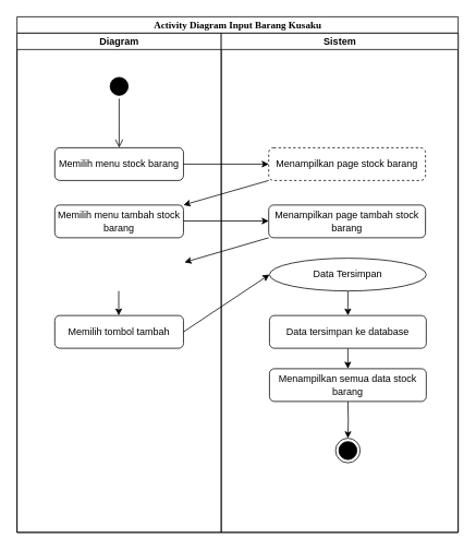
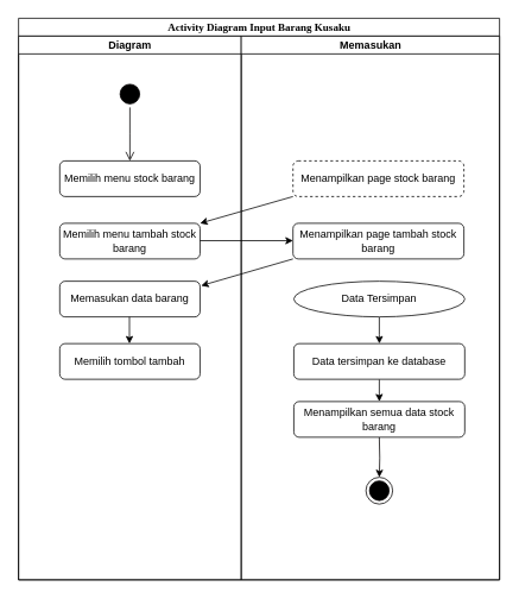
  <mxCell id="0" />
  <mxCell id="1" parent="0" />
  <mxCell id="2" value="Activity Diagram Input Barang Kusaku" style="swimlane;html=1;childLayout=stackLayout;startSize=20;rounded=0;shadow=0;comic=0;labelBackgroundColor=none;strokeWidth=1;fontFamily=Verdana;fontSize=12;align=center;" parent="1" vertex="1"><mxGeometry x="20" y="20" width="540" height="630" as="geometry" /></mxCell>
  <mxCell id="3" value="Diagram" style="swimlane;html=1;startSize=20;" parent="2" vertex="1"><mxGeometry y="20" width="250" height="610" as="geometry" /></mxCell>
  <mxCell id="4" value="" style="ellipse;html=1;shape=startState;fillColor=#000000;strokeColor=#030000;" parent="3" vertex="1"><mxGeometry x="110" y="50" width="30" height="30" as="geometry" /></mxCell>
  <mxCell id="5" value="" style="edgeStyle=orthogonalEdgeStyle;html=1;verticalAlign=bottom;endArrow=open;endSize=8;strokeColor=#030000;rounded=0;" parent="3" source="4" edge="1"><mxGeometry relative="1" as="geometry"><mxPoint x="125" y="140" as="targetPoint" /></mxGeometry></mxCell>
  <mxCell id="6" value="Memilih menu stock barang" style="rounded=1;whiteSpace=wrap;html=1;" parent="3" vertex="1"><mxGeometry x="46.25" y="140" width="157.5" height="40" as="geometry" /></mxCell>
  <mxCell id="7" value="Memilih menu tambah stock barang" style="rounded=1;whiteSpace=wrap;html=1;" parent="3" vertex="1"><mxGeometry x="46.25" y="210" width="157.5" height="40" as="geometry" /></mxCell>
+ <mxCell id="8" value="Memasukan data barang" style="rounded=1;whiteSpace=wrap;html=1;" parent="3" vertex="1"><mxGeometry x="46.25" y="275" width="157.5" height="40" as="geometry" /></mxCell>
  <mxCell id="9" value="Memilih tombol tambah" style="rounded=1;whiteSpace=wrap;html=1;" parent="3" vertex="1"><mxGeometry x="46.25" y="345" width="157.5" height="40" as="geometry" /></mxCell>
  <mxCell id="10" style="edgeStyle=orthogonalEdgeStyle;rounded=0;orthogonalLoop=1;jettySize=auto;html=1;exitX=1;exitY=0.5;exitDx=0;exitDy=0;entryX=0;entryY=0.5;entryDx=0;entryDy=0;" parent="3" edge="1"><mxGeometry relative="1" as="geometry"><mxPoint x="203.75" y="229.5" as="sourcePoint" /><mxPoint x="308.12" y="229.5" as="targetPoint" /></mxGeometry></mxCell>
  <mxCell id="11" style="edgeStyle=orthogonalEdgeStyle;rounded=0;orthogonalLoop=1;jettySize=auto;html=1;exitX=0.5;exitY=1;exitDx=0;exitDy=0;entryX=0.5;entryY=0;entryDx=0;entryDy=0;" parent="3" edge="1"><mxGeometry relative="1" as="geometry"><mxPoint x="124.5" y="315" as="sourcePoint" /><mxPoint x="124.5" y="345" as="targetPoint" /></mxGeometry></mxCell>
- <mxCell id="12" value="Sistem" style="swimlane;html=1;startSize=20;" parent="2" vertex="1"><mxGeometry x="250" y="20" width="290" height="610" as="geometry" /></mxCell>
+ <mxCell id="12" value="Memasukan" style="swimlane;html=1;startSize=20;" parent="2" vertex="1"><mxGeometry x="250" y="20" width="290" height="610" as="geometry" /></mxCell>
  <mxCell id="13" value="Menampilkan page stock barang" style="rounded=1;whiteSpace=wrap;html=1;dashed=1;" parent="12" vertex="1"><mxGeometry x="58.12" y="140" width="191.88" height="40" as="geometry" /></mxCell>
  <mxCell id="14" value="Menampilkan page tambah stock barang" style="rounded=1;whiteSpace=wrap;html=1;" parent="12" vertex="1"><mxGeometry x="58.12" y="210" width="191.88" height="40" as="geometry" /></mxCell>
  <mxCell id="15" style="edgeStyle=orthogonalEdgeStyle;rounded=0;orthogonalLoop=1;jettySize=auto;html=1;strokeColor=#030000;" parent="12" target="16" edge="1"><mxGeometry relative="1" as="geometry"><mxPoint x="155.005" y="510" as="targetPoint" /><mxPoint x="155.005" y="450" as="sourcePoint" /></mxGeometry></mxCell>
  <mxCell id="16" value="" style="ellipse;html=1;shape=endState;fillColor=#000000;strokeColor=#030000;" parent="12" vertex="1"><mxGeometry x="140.005" y="495" width="30" height="30" as="geometry" /></mxCell>
  <mxCell id="17" style="edgeStyle=orthogonalEdgeStyle;rounded=0;orthogonalLoop=1;jettySize=auto;html=1;exitX=0.5;exitY=1;exitDx=0;exitDy=0;" parent="12" source="18" target="20" edge="1"><mxGeometry relative="1" as="geometry" /></mxCell>
  <mxCell id="18" value="Data Tersimpan" style="ellipse;whiteSpace=wrap;html=1;" parent="12" vertex="1"><mxGeometry x="59.06" y="275" width="191.88" height="40" as="geometry" /></mxCell>
  <mxCell id="19" style="edgeStyle=orthogonalEdgeStyle;rounded=0;orthogonalLoop=1;jettySize=auto;html=1;exitX=0.5;exitY=1;exitDx=0;exitDy=0;" parent="12" source="20" target="21" edge="1"><mxGeometry relative="1" as="geometry" /></mxCell>
  <mxCell id="20" value="Data tersimpan ke database" style="rounded=1;whiteSpace=wrap;html=1;" parent="12" vertex="1"><mxGeometry x="59.06" y="345" width="191.88" height="40" as="geometry" /></mxCell>
  <mxCell id="21" value="Menampilkan semua data stock barang" style="rounded=1;whiteSpace=wrap;html=1;" parent="12" vertex="1"><mxGeometry x="59.06" y="410" width="191.88" height="40" as="geometry" /></mxCell>
  <mxCell id="22" value="" style="endArrow=classic;html=1;rounded=0;exitX=0;exitY=1;exitDx=0;exitDy=0;" parent="12" source="14" edge="1"><mxGeometry width="50" height="50" relative="1" as="geometry"><mxPoint x="59.06" y="310" as="sourcePoint" /><mxPoint x="-45" y="280" as="targetPoint" /></mxGeometry></mxCell>
- <mxCell id="23" style="edgeStyle=orthogonalEdgeStyle;rounded=0;orthogonalLoop=1;jettySize=auto;html=1;exitX=1;exitY=0.5;exitDx=0;exitDy=0;entryX=0;entryY=0.5;entryDx=0;entryDy=0;" parent="2" source="6" target="13" edge="1"><mxGeometry relative="1" as="geometry" /></mxCell>
  <mxCell id="24" value="" style="endArrow=classic;html=1;rounded=0;exitX=0;exitY=1;exitDx=0;exitDy=0;entryX=1;entryY=0;entryDx=0;entryDy=0;" parent="2" source="13" target="7" edge="1"><mxGeometry width="50" height="50" relative="1" as="geometry"><mxPoint x="210" y="360" as="sourcePoint" /><mxPoint x="260" y="310" as="targetPoint" /></mxGeometry></mxCell>
- <mxCell id="25" value="" style="endArrow=classic;html=1;rounded=0;exitX=1;exitY=0.5;exitDx=0;exitDy=0;entryX=0;entryY=0.5;entryDx=0;entryDy=0;" edge="1" parent="2" source="9" target="18"><mxGeometry width="50" height="50" relative="1" as="geometry"><mxPoint x="333.12" y="350" as="sourcePoint" /><mxPoint x="230" y="380" as="targetPoint" /></mxGeometry></mxCell>
